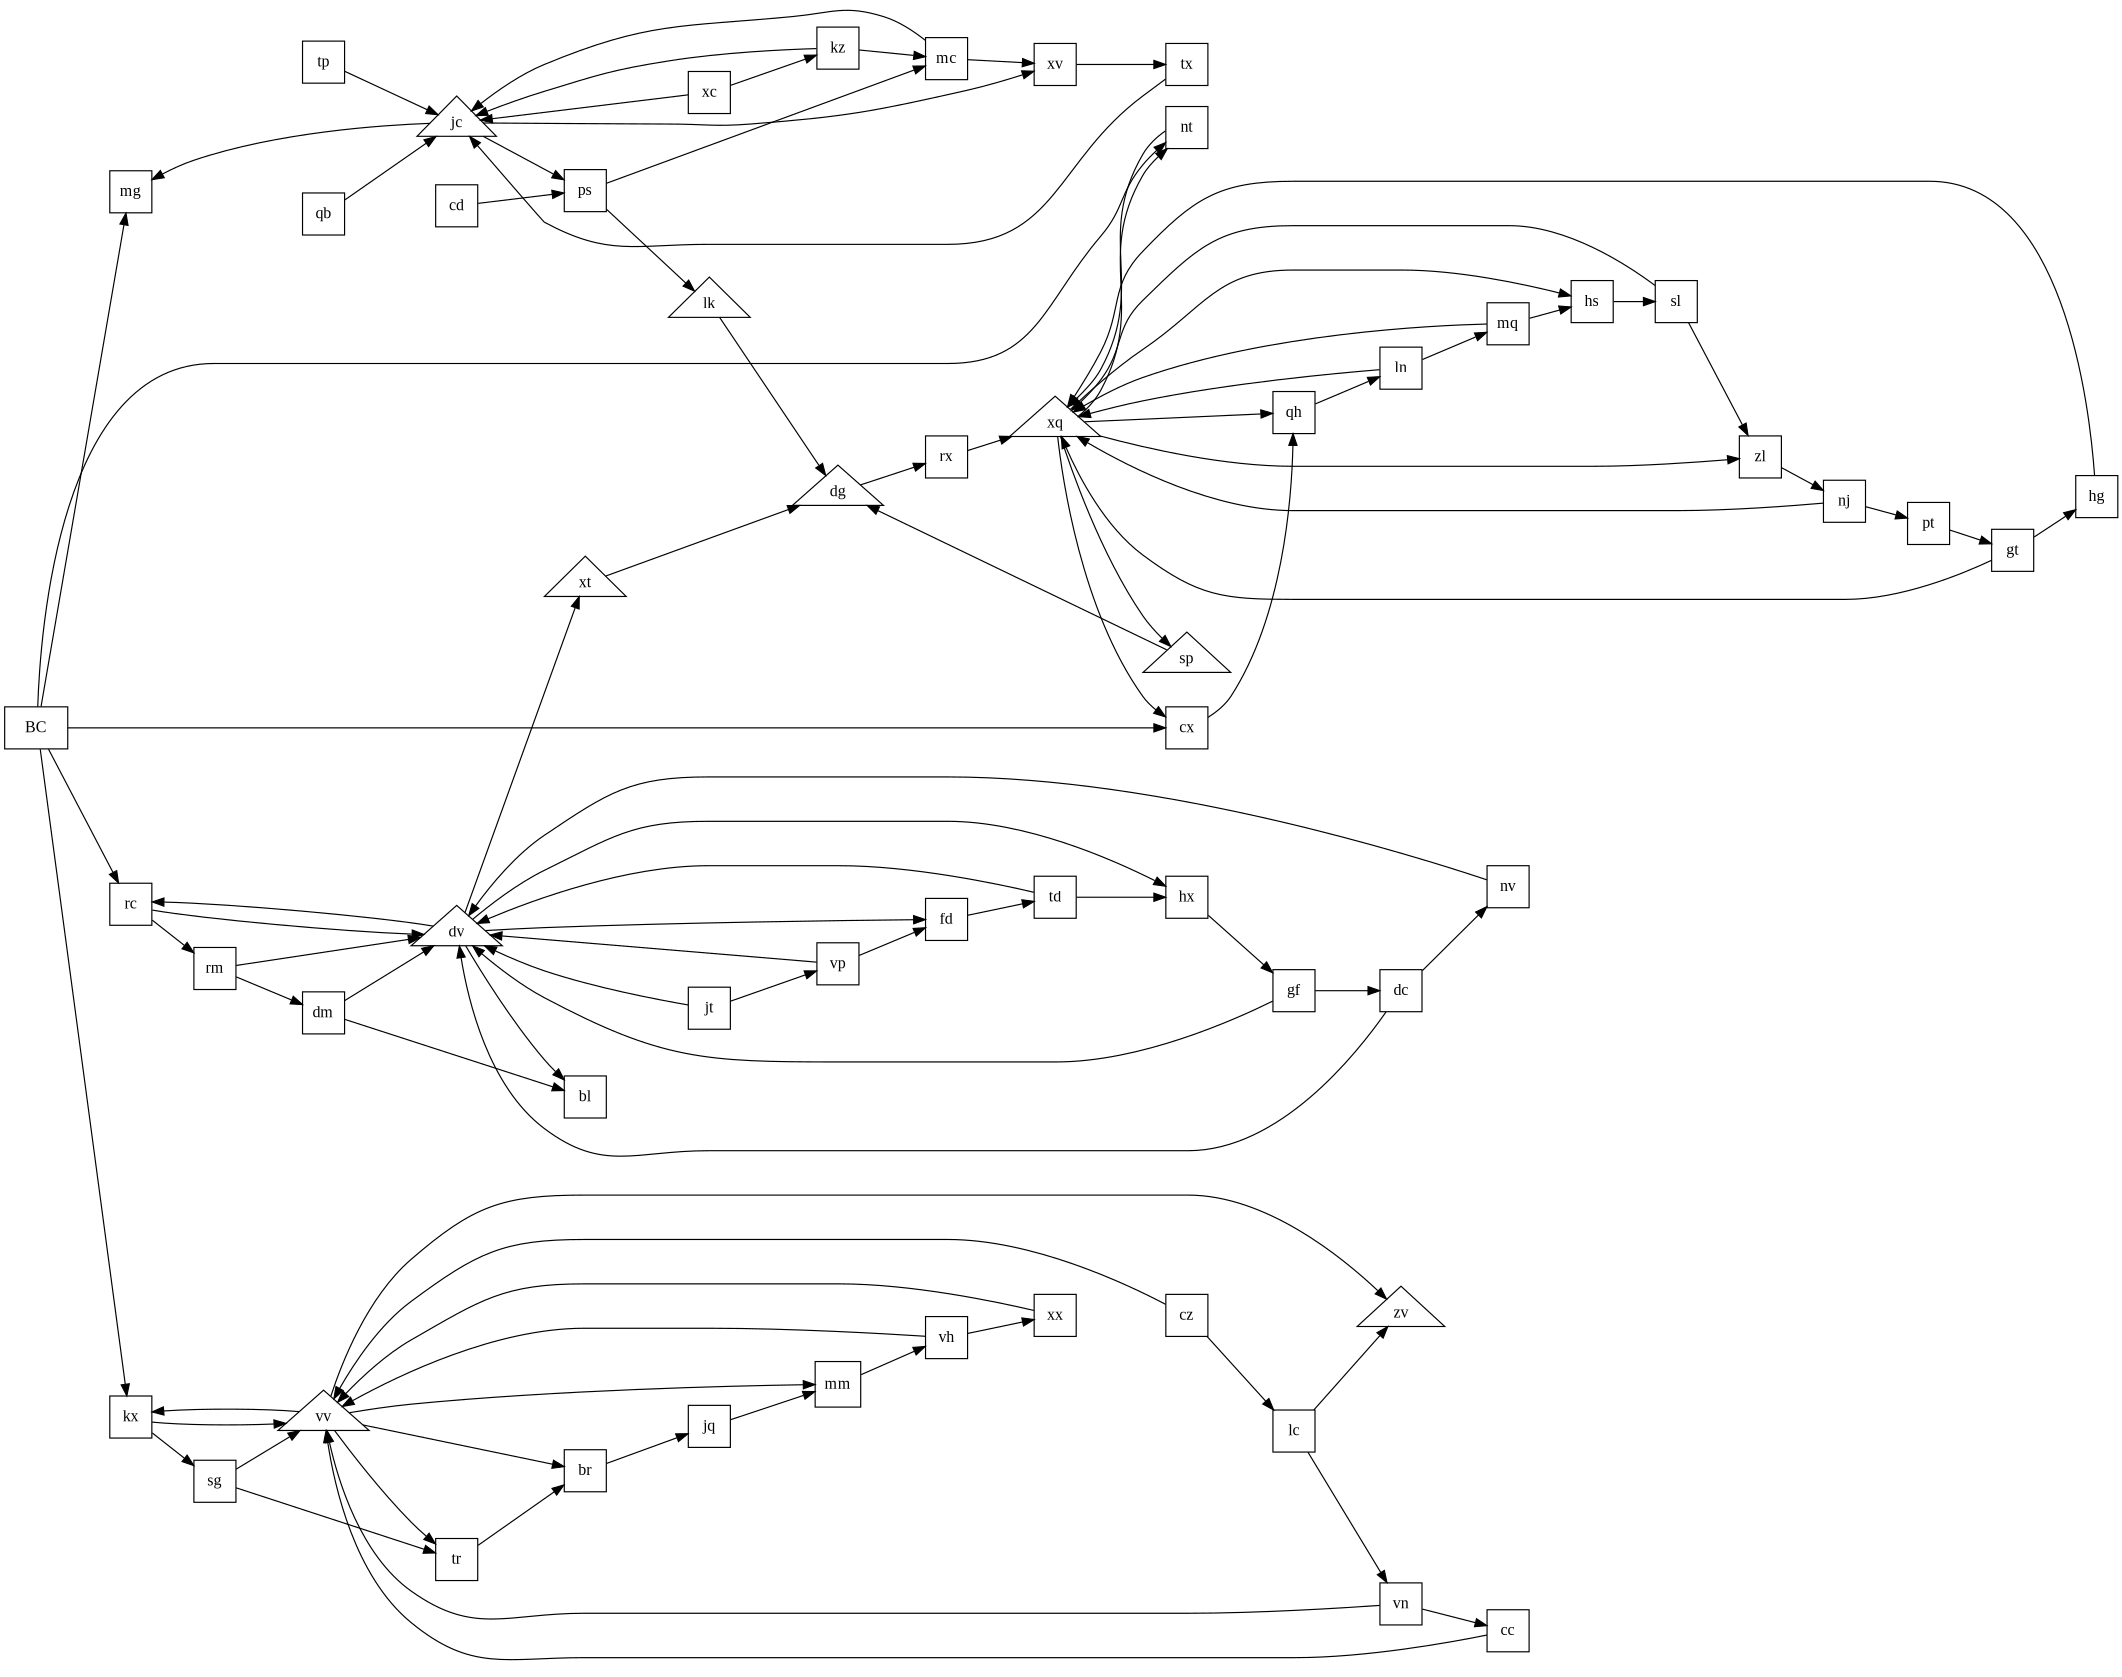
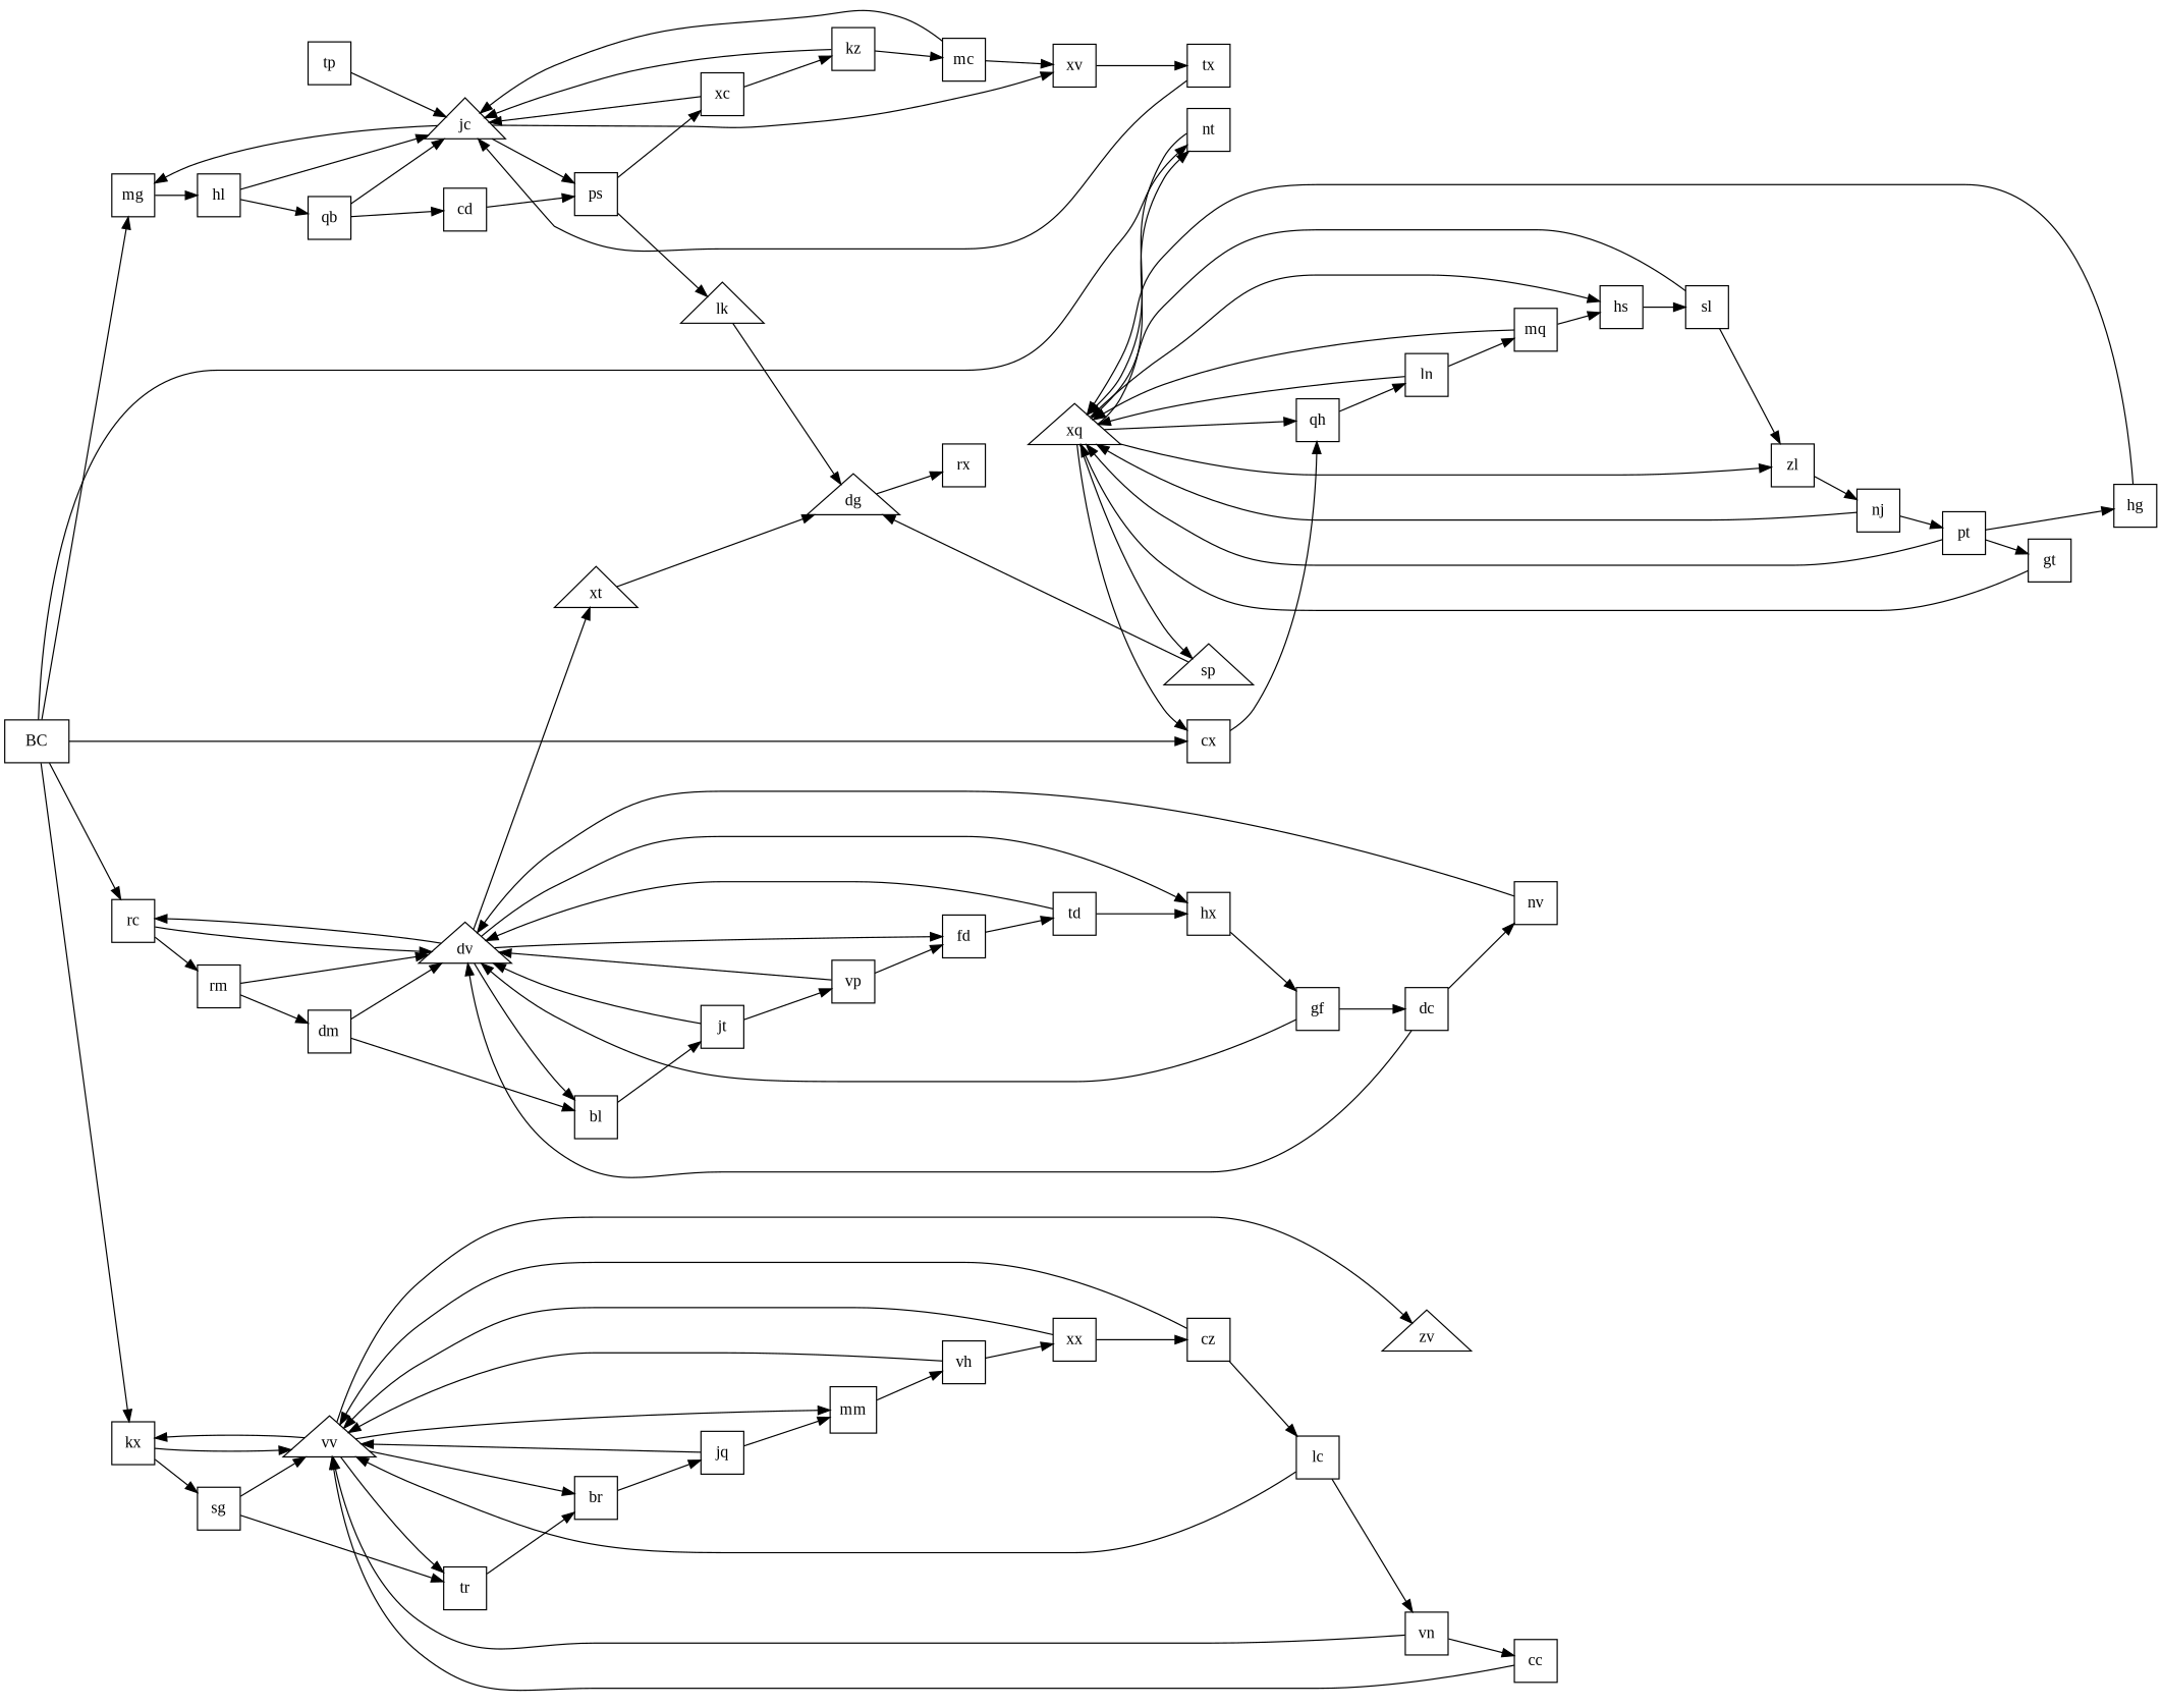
  digraph {
    fontname="Liberation Serif"
    rankdir=LR
    node [fontname="Liberation Serif" shape=square]
    edge [fontname="Liberation Serif"]
    BC [shape=rectangle]
    mg
    nt
    rc
    kx
    cx
+   hl
    xq [shape=triangle]
    dv [shape=triangle]
    rm
    vv [shape=triangle]
    sg
    dg [shape=triangle]
    rx
    xt [shape=triangle]
    hx
    fd
    bl
    gf
    td
    jt
    sp [shape=triangle]
    hs
    qh
    zl
    sl
    ln
    nj
    lk [shape=triangle]
    zv [shape=triangle]
    mm
    br
    tr
    vh
    jq
    jc [shape=triangle]
    xv
    ps
    tx
    xc
    vp
    kz
    mc
    nv
    dc
    xx
    hg
    mq
    dm
    gt
    qb
    cd
    pt
    cz
    lc
    tp
    vn
    cc
    BC -> mg
    BC -> nt
    BC -> rc
    BC -> kx
    BC -> cx
+   mg -> hl
    nt -> xq
    rc -> dv
    rc -> rm
    kx -> vv
    kx -> sg
    cx -> qh
+   hl -> jc
+   hl -> qb
    xq -> nt
    xq -> cx
    xq -> sp
    xq -> hs
    xq -> qh
    xq -> zl
    dv -> rc
    dv -> xt
    dv -> hx
    dv -> fd
    dv -> bl
    rm -> dv
    rm -> dm
    vv -> kx
    vv -> zv
    vv -> mm
    vv -> br
    vv -> tr
    sg -> vv
    sg -> tr
    dg -> rx
    xt -> dg
    hx -> gf
    fd -> td
+   bl -> jt
    gf -> dv
    gf -> dc
    td -> dv
    td -> hx
    jt -> dv
    jt -> vp
    sp -> dg
    hs -> sl
    qh -> ln
    zl -> nj
    sl -> xq
    sl -> zl
    ln -> xq
    ln -> mq
    nj -> xq
    nj -> pt
    lk -> dg
    mm -> vh
    br -> jq
    tr -> br
    vh -> vv
    vh -> xx
+   jq -> vv
    jq -> mm
    jc -> mg
    jc -> xv
    jc -> ps
    xv -> tx
    ps -> lk
-   ps -> mc
+   ps -> xc
    tx -> jc
    xc -> jc
    xc -> kz
    vp -> dv
    vp -> fd
    kz -> jc
    kz -> mc
    mc -> jc
    mc -> xv
    nv -> dv
    dc -> dv
    dc -> nv
    xx -> vv
+   xx -> cz
    hg -> xq
    mq -> xq
    mq -> hs
    dm -> dv
    dm -> bl
    gt -> xq
-   gt -> hg
+   pt -> hg
    qb -> jc
+   qb -> cd
    cd -> ps
-   rx -> xq
+   pt -> xq
    pt -> gt
    cz -> vv
    cz -> lc
-   lc -> zv
+   lc -> vv
    lc -> vn
    tp -> jc
    vn -> vv
    vn -> cc
    cc -> vv
  }
